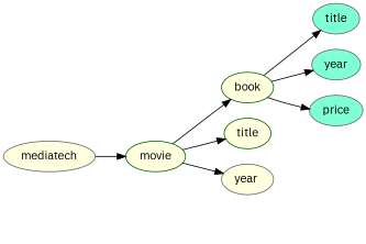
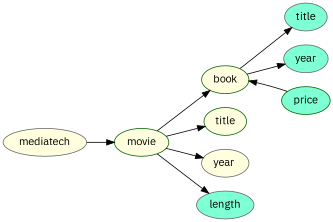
  digraph {
    fontname="IBM Plex Sans"
    rankdir=LR
    node [color=gray40 fillcolor=lightyellow fontname="IBM Plex Sans" style=filled]
    edge [fontname="IBM Plex Sans"]
    n1 [label=mediatech]
    n2 [color=darkgreen label=movie]
    n3 [color=darkgreen label=book]
    n4 [color=darkgreen label=title]
    n5 [label="year "]
+   n6 [fillcolor=aquamarine label=length]
    n7 [fillcolor=aquamarine label=title]
    n8 [fillcolor=aquamarine label=year]
-   n9 [fillcolor=aquamarine label=price]
+   n9 [color=darkgreen fillcolor=aquamarine label=price]
    n1 -> n2
    n2 -> n3
    n2 -> n4
    n2 -> n5
+   n2 -> n6
    n3 -> n7
    n3 -> n8
-   n3 -> n9
+   n9 -> n3
  }
